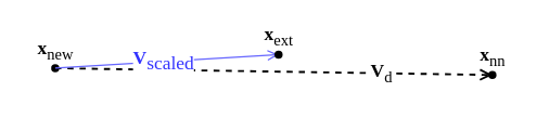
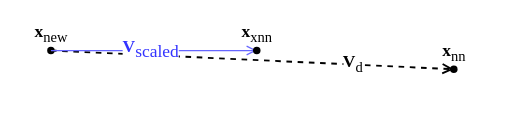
  <mxCell id="0" />
  <mxCell id="1" parent="0" />
  <mxCell id="2" value="&lt;font style=&quot;font-size: 14px;&quot;&gt;&lt;b&gt;V&lt;/b&gt;&lt;sub&gt;d&lt;/sub&gt;&lt;/font&gt;" style="endArrow=open;dashed=1;html=1;rounded=0;fontFamily=Comptuer Modern;fontSource=http%3A%2F%2Fmirrors.ctan.org%2Ffonts%2Fcm-unicode%2Ffonts%2Fotf%2Fcmunbxo.otf;fontSize=12;exitX=0.468;exitY=0.579;exitDx=0;exitDy=0;exitPerimeter=0;strokeWidth=1.5;endFill=0;entryX=0.544;entryY=0.446;entryDx=0;entryDy=0;entryPerimeter=0;" parent="1" source="3" target="4" edge="1"><mxGeometry x="0.494" width="50" height="50" relative="1" as="geometry"><mxPoint x="41" y="67" as="sourcePoint" /><mxPoint x="361" y="67" as="targetPoint" /><mxPoint as="offset" /></mxGeometry></mxCell>
- <mxCell id="3" value="&lt;font style=&quot;font-size: 14px;&quot;&gt;&lt;b&gt;x&lt;/b&gt;&lt;sub&gt;new&lt;/sub&gt;&lt;/font&gt;" style="shape=waypoint;sketch=0;fillStyle=solid;size=6;pointerEvents=1;points=[];fillColor=none;resizable=0;rotatable=0;perimeter=centerPerimeter;snapToPoint=1;fontFamily=Comptuer Modern;fontSource=http%3A%2F%2Fmirrors.ctan.org%2Ffonts%2Fcm-unicode%2Ffonts%2Fotf%2Fcmunbxo.otf;verticalAlign=top;spacing=-7;html=1;" parent="1" vertex="1"><mxGeometry x="20" y="30" width="40" height="40" as="geometry" /></mxCell>
+ <mxCell id="3" value="&lt;font style=&quot;font-size: 14px;&quot;&gt;&lt;b&gt;x&lt;/b&gt;&lt;sub&gt;new&lt;/sub&gt;&lt;/font&gt;" style="shape=waypoint;sketch=0;fillStyle=solid;size=6;pointerEvents=1;points=[];fillColor=none;resizable=0;rotatable=0;perimeter=centerPerimeter;snapToPoint=1;fontFamily=Comptuer Modern;fontSource=http%3A%2F%2Fmirrors.ctan.org%2Ffonts%2Fcm-unicode%2Ffonts%2Fotf%2Fcmunbxo.otf;verticalAlign=top;spacing=-7;html=1;" parent="1" vertex="1"><mxGeometry x="20" y="20" width="40" height="40" as="geometry" /></mxCell>
  <mxCell id="4" value="&lt;font style=&quot;font-size: 14px;&quot;&gt;&lt;b&gt;x&lt;/b&gt;&lt;sub&gt;nn&lt;/sub&gt;&lt;/font&gt;" style="shape=waypoint;sketch=0;fillStyle=solid;size=6;pointerEvents=1;points=[];fillColor=none;resizable=0;rotatable=0;perimeter=centerPerimeter;snapToPoint=1;fontFamily=Comptuer Modern;fontSource=http%3A%2F%2Fmirrors.ctan.org%2Ffonts%2Fcm-unicode%2Ffonts%2Fotf%2Fcmunbxo.otf;verticalAlign=top;spacing=-7;html=1;" parent="1" vertex="1"><mxGeometry x="343" y="35" width="40" height="40" as="geometry" /></mxCell>
  <mxCell id="5" value="&lt;font style=&quot;font-size: 14px;&quot;&gt;&lt;b&gt;V&lt;/b&gt;&lt;sub&gt;&lt;font style=&quot;font-size: 14px;&quot;&gt;scaled&lt;/font&gt;&lt;/sub&gt;&lt;/font&gt;" style="endArrow=open;html=1;rounded=0;fontFamily=Comptuer Modern;fontSource=http%3A%2F%2Fmirrors.ctan.org%2Ffonts%2Fcm-unicode%2Ffonts%2Fotf%2Fcmunbxo.otf;exitX=0.502;exitY=0.602;exitDx=0;exitDy=0;exitPerimeter=0;fillColor=#dae8fc;strokeColor=#6666FF;entryX=0.432;entryY=0.516;entryDx=0;entryDy=0;entryPerimeter=0;fontColor=#3333FF;endFill=0;" parent="1" source="3" target="6" edge="1"><mxGeometry x="-0.03" width="50" height="50" relative="1" as="geometry"><mxPoint x="200" y="80" as="sourcePoint" /><mxPoint x="200" y="40" as="targetPoint" /><mxPoint as="offset" /></mxGeometry></mxCell>
- <mxCell id="6" value="&lt;font style=&quot;font-size: 14px;&quot;&gt;&lt;b&gt;x&lt;/b&gt;&lt;sub style=&quot;&quot;&gt;ext&lt;/sub&gt;&lt;/font&gt;" style="shape=waypoint;sketch=0;fillStyle=solid;size=6;pointerEvents=1;points=[];fillColor=none;resizable=0;rotatable=0;perimeter=centerPerimeter;snapToPoint=1;fontFamily=Comptuer Modern;fontSource=http%3A%2F%2Fmirrors.ctan.org%2Ffonts%2Fcm-unicode%2Ffonts%2Fotf%2Fcmunbxo.otf;verticalAlign=top;spacing=-7;html=1;" parent="1" vertex="1"><mxGeometry x="185" y="20" width="40" height="40" as="geometry" /></mxCell>
+ <mxCell id="6" value="&lt;font style=&quot;font-size: 14px;&quot;&gt;&lt;b&gt;x&lt;/b&gt;&lt;sub style=&quot;&quot;&gt;xnn&lt;/sub&gt;&lt;/font&gt;" style="shape=waypoint;sketch=0;fillStyle=solid;size=6;pointerEvents=1;points=[];fillColor=none;resizable=0;rotatable=0;perimeter=centerPerimeter;snapToPoint=1;fontFamily=Comptuer Modern;fontSource=http%3A%2F%2Fmirrors.ctan.org%2Ffonts%2Fcm-unicode%2Ffonts%2Fotf%2Fcmunbxo.otf;verticalAlign=top;spacing=-7;html=1;" parent="1" vertex="1"><mxGeometry x="185" y="20" width="40" height="40" as="geometry" /></mxCell>
